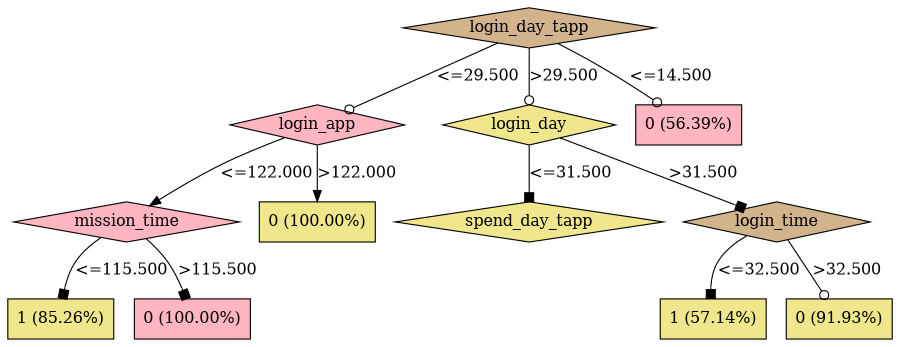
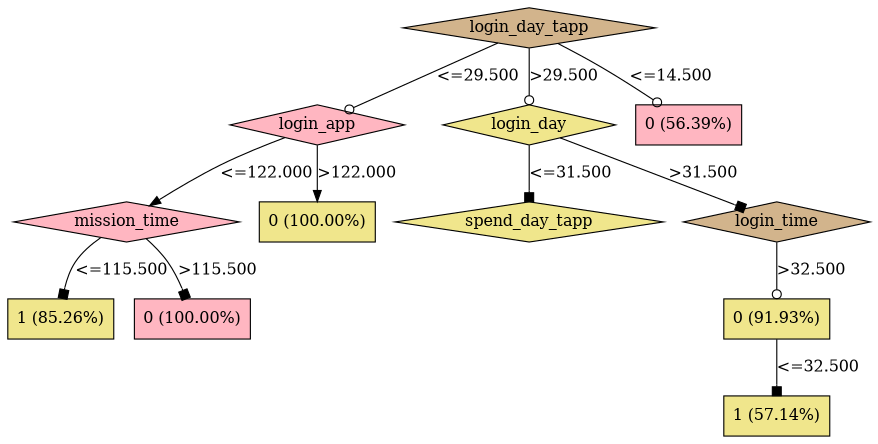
  digraph {
    node [fillcolor=khaki shape=diamond style=filled]
    edge [arrowhead=box]
    n1 [fillcolor=tan label=login_day_tapp]
    n2 [fillcolor=lightpink label=login_app]
    n3 [label=login_day]
    n4 [fillcolor=lightpink label="0 (56.39%)" shape=box]
    n5 [fillcolor=lightpink label=mission_time]
    n6 [label="0 (100.00%)" shape=box]
    n7 [label=spend_day_tapp]
    n8 [fillcolor=tan label=login_time]
    n9 [label="1 (85.26%)" shape=box]
    n10 [fillcolor=lightpink label="0 (100.00%)" shape=box]
    n11 [label="1 (57.14%)" shape=box]
    n12 [label="0 (91.93%)" shape=box]
    n1 -> n2 [arrowhead=odot label="<=29.500"]
    n1 -> n3 [arrowhead=odot label=">29.500"]
    n1 -> n4 [arrowhead=odot label="<=14.500"]
    n2 -> n5 [arrowhead=normal label="<=122.000"]
    n2 -> n6 [arrowhead=normal label=">122.000"]
    n3 -> n7 [label="<=31.500"]
    n3 -> n8 [label=">31.500"]
    n5 -> n9 [label="<=115.500"]
    n5 -> n10 [label=">115.500"]
-   n8 -> n11 [label="<=32.500"]
+   n12 -> n11 [label="<=32.500"]
    n8 -> n12 [arrowhead=odot label=">32.500"]
  }
